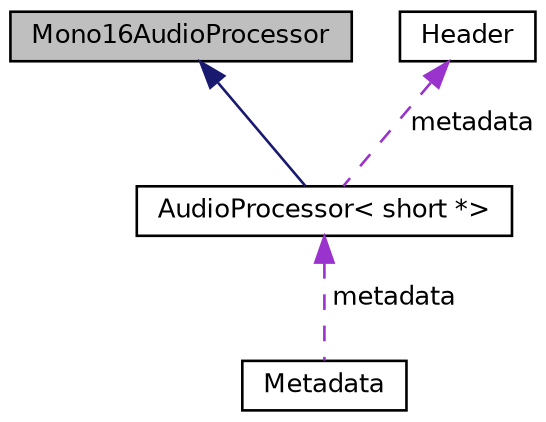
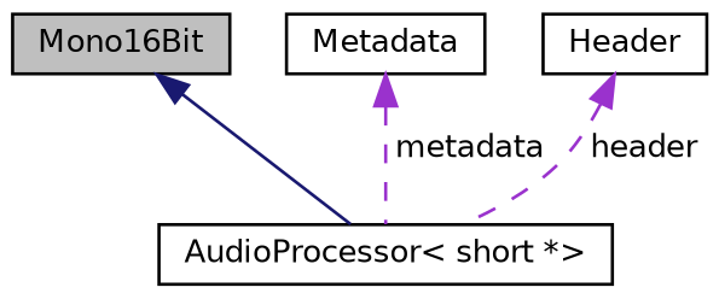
  digraph {
    node [color=black fillcolor=white fontname=Helvetica fontsize=10 shape=record style=filled]
    edge [color=darkorchid3 dir=back fontname=Helvetica fontsize=10 labelfontname=Helvetica labelfontsize=10 style=dashed]
-   n1 [fillcolor=grey75 fontcolor=black height=0.2 label=Mono16AudioProcessor width=0.4]
+   n1 [fillcolor=grey75 fontcolor=black height=0.2 label=Mono16Bit width=0.4]
    n2 [height=0.2 label="AudioProcessor\< short *\>" width=0.4]
    n3 [height=0.2 label=Metadata width=0.4]
    n4 [height=0.2 label=Header width=0.4]
    n1 -> n2 [color=midnightblue style=solid]
-   n2 -> n3 [label=" metadata"]
-   n4 -> n2 [label=" metadata"]
+   n3 -> n2 [label=" metadata"]
+   n4 -> n2 [label=" header"]
  }
